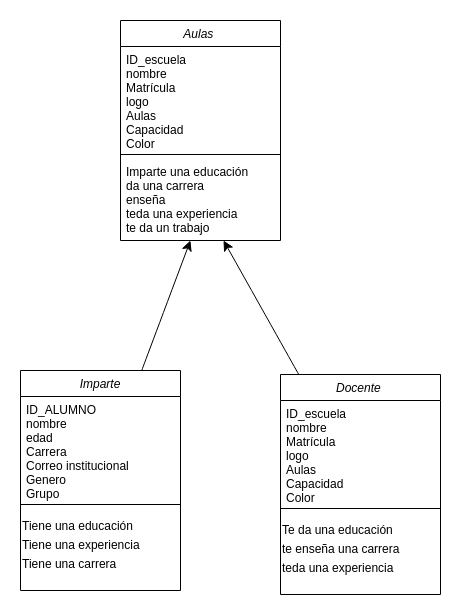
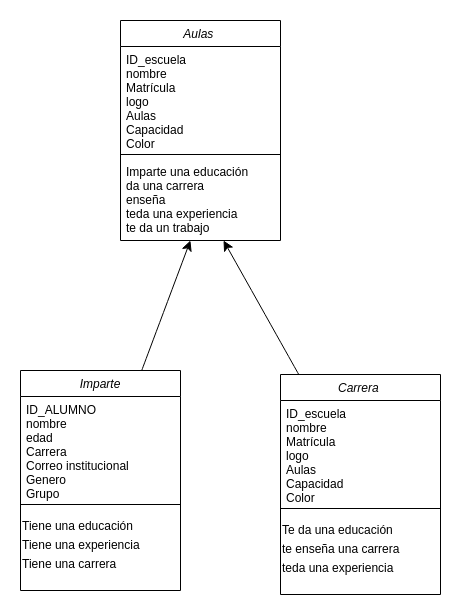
  <mxCell id="0" />
  <mxCell id="1" parent="0" />
  <mxCell id="2" value="Aulas " style="swimlane;fontStyle=2;align=center;verticalAlign=top;childLayout=stackLayout;horizontal=1;startSize=26;horizontalStack=0;resizeParent=1;resizeLast=0;collapsible=1;marginBottom=0;rounded=0;shadow=0;strokeWidth=1;" parent="1" vertex="1"><mxGeometry x="120" y="20" width="160" height="220" as="geometry"><mxRectangle x="230" y="140" width="160" height="26" as="alternateBounds" /></mxGeometry></mxCell>
  <mxCell id="3" value="ID_escuela &#10;nombre &#10;Matrícula &#10;logo&#10;Aulas &#10;Capacidad&#10;Color " style="text;align=left;verticalAlign=top;spacingLeft=4;spacingRight=4;overflow=hidden;rotatable=0;points=[[0,0.5],[1,0.5]];portConstraint=eastwest;" parent="2" vertex="1"><mxGeometry y="26" width="160" height="104" as="geometry" /></mxCell>
  <mxCell id="4" value="" style="line;html=1;strokeWidth=1;align=left;verticalAlign=middle;spacingTop=-1;spacingLeft=3;spacingRight=3;rotatable=0;labelPosition=right;points=[];portConstraint=eastwest;" parent="2" vertex="1"><mxGeometry y="130" width="160" height="8" as="geometry" /></mxCell>
  <mxCell id="5" value="Imparte una educación  &#10;da una carrera  &#10;enseña &#10;teda una experiencia &#10;te da un trabajo &#10;" style="text;align=left;verticalAlign=top;spacingLeft=4;spacingRight=4;overflow=hidden;rotatable=0;points=[[0,0.5],[1,0.5]];portConstraint=eastwest;" parent="1" vertex="1"><mxGeometry x="120" y="158" width="160" height="82" as="geometry" /></mxCell>
  <mxCell id="6" value="Imparte" style="swimlane;fontStyle=2;align=center;verticalAlign=top;childLayout=stackLayout;horizontal=1;startSize=26;horizontalStack=0;resizeParent=1;resizeLast=0;collapsible=1;marginBottom=0;rounded=0;shadow=0;strokeWidth=1;" parent="1" vertex="1"><mxGeometry x="20" y="370" width="160" height="220" as="geometry"><mxRectangle x="230" y="140" width="160" height="26" as="alternateBounds" /></mxGeometry></mxCell>
  <mxCell id="7" value="ID_ALUMNO&#10;nombre &#10;edad&#10;Carrera &#10;Correo institucional &#10;Genero &#10;Grupo" style="text;align=left;verticalAlign=top;spacingLeft=4;spacingRight=4;overflow=hidden;rotatable=0;points=[[0,0.5],[1,0.5]];portConstraint=eastwest;" parent="6" vertex="1"><mxGeometry y="26" width="160" height="104" as="geometry" /></mxCell>
  <mxCell id="8" value="" style="line;html=1;strokeWidth=1;align=left;verticalAlign=middle;spacingTop=-1;spacingLeft=3;spacingRight=3;rotatable=0;labelPosition=right;points=[];portConstraint=eastwest;" parent="6" vertex="1"><mxGeometry y="130" width="160" height="8" as="geometry" /></mxCell>
  <mxCell id="9" value="&lt;font style=&quot;font-size: 12px;&quot;&gt;Tiene una educación&lt;/font&gt;&lt;div&gt;&lt;font style=&quot;font-size: 12px;&quot;&gt;Tiene una experiencia&amp;nbsp;&lt;/font&gt;&lt;/div&gt;&lt;div&gt;&lt;font style=&quot;font-size: 12px;&quot;&gt;Tiene una carrera&amp;nbsp;&lt;/font&gt;&lt;/div&gt;" style="text;html=1;align=left;verticalAlign=middle;resizable=0;points=[];autosize=1;strokeColor=none;fillColor=none;fontSize=16;" parent="6" vertex="1"><mxGeometry y="138" width="160" height="70" as="geometry" /></mxCell>
  <mxCell id="10" style="edgeStyle=none;curved=1;rounded=0;orthogonalLoop=1;jettySize=auto;html=1;fontSize=12;startSize=8;endSize=8;" edge="1" parent="1" source="11" target="5"><mxGeometry relative="1" as="geometry"><mxPoint x="210" y="250" as="targetPoint" /></mxGeometry></mxCell>
- <mxCell id="11" value="Docente " style="swimlane;fontStyle=2;align=center;verticalAlign=top;childLayout=stackLayout;horizontal=1;startSize=26;horizontalStack=0;resizeParent=1;resizeLast=0;collapsible=1;marginBottom=0;rounded=0;shadow=0;strokeWidth=1;" vertex="1" parent="1"><mxGeometry x="280" y="374" width="160" height="220" as="geometry"><mxRectangle x="230" y="140" width="160" height="26" as="alternateBounds" /></mxGeometry></mxCell>
+ <mxCell id="11" value="Carrera " style="swimlane;fontStyle=2;align=center;verticalAlign=top;childLayout=stackLayout;horizontal=1;startSize=26;horizontalStack=0;resizeParent=1;resizeLast=0;collapsible=1;marginBottom=0;rounded=0;shadow=0;strokeWidth=1;" vertex="1" parent="1"><mxGeometry x="280" y="374" width="160" height="220" as="geometry"><mxRectangle x="230" y="140" width="160" height="26" as="alternateBounds" /></mxGeometry></mxCell>
  <mxCell id="12" value="ID_escuela &#10;nombre &#10;Matrícula &#10;logo&#10;Aulas &#10;Capacidad&#10;Color " style="text;align=left;verticalAlign=top;spacingLeft=4;spacingRight=4;overflow=hidden;rotatable=0;points=[[0,0.5],[1,0.5]];portConstraint=eastwest;" vertex="1" parent="11"><mxGeometry y="26" width="160" height="104" as="geometry" /></mxCell>
  <mxCell id="13" value="" style="line;html=1;strokeWidth=1;align=left;verticalAlign=middle;spacingTop=-1;spacingLeft=3;spacingRight=3;rotatable=0;labelPosition=right;points=[];portConstraint=eastwest;" vertex="1" parent="11"><mxGeometry y="130" width="160" height="8" as="geometry" /></mxCell>
  <mxCell id="14" value="&lt;font style=&quot;vertical-align: inherit;&quot;&gt;&lt;font style=&quot;vertical-align: inherit;&quot;&gt;&lt;font style=&quot;vertical-align: inherit;&quot;&gt;&lt;font style=&quot;vertical-align: inherit;&quot;&gt;&lt;font style=&quot;vertical-align: inherit;&quot;&gt;&lt;font style=&quot;vertical-align: inherit; font-size: 12px;&quot;&gt;&lt;font style=&quot;vertical-align: inherit;&quot;&gt;&lt;font style=&quot;vertical-align: inherit;&quot;&gt;&lt;font style=&quot;vertical-align: inherit;&quot;&gt;&lt;font style=&quot;vertical-align: inherit;&quot;&gt;&lt;font style=&quot;vertical-align: inherit;&quot;&gt;&lt;font style=&quot;vertical-align: inherit;&quot;&gt;&lt;font style=&quot;vertical-align: inherit;&quot;&gt;&lt;font style=&quot;vertical-align: inherit;&quot;&gt;Te da una educación&amp;nbsp;&lt;/font&gt;&lt;/font&gt;&lt;/font&gt;&lt;/font&gt;&lt;/font&gt;&lt;/font&gt;&lt;/font&gt;&lt;/font&gt;&lt;/font&gt;&lt;/font&gt;&lt;/font&gt;&lt;/font&gt;&lt;/font&gt;&lt;/font&gt;&lt;div&gt;&lt;span style=&quot;font-size: 12px;&quot;&gt;&lt;font style=&quot;vertical-align: inherit;&quot;&gt;&lt;font style=&quot;vertical-align: inherit;&quot;&gt;te enseña una carrera&amp;nbsp;&lt;/font&gt;&lt;/font&gt;&lt;/span&gt;&lt;/div&gt;&lt;div&gt;&lt;span style=&quot;font-size: 12px;&quot;&gt;&lt;font style=&quot;vertical-align: inherit;&quot;&gt;&lt;font style=&quot;vertical-align: inherit;&quot;&gt;&lt;font style=&quot;vertical-align: inherit;&quot;&gt;&lt;font style=&quot;vertical-align: inherit;&quot;&gt;teda una experiencia&amp;nbsp;&lt;/font&gt;&lt;/font&gt;&lt;/font&gt;&lt;/font&gt;&lt;/span&gt;&lt;/div&gt;" style="text;html=1;align=left;verticalAlign=middle;resizable=0;points=[];autosize=1;strokeColor=none;fillColor=none;fontSize=16;" vertex="1" parent="11"><mxGeometry y="138" width="160" height="70" as="geometry" /></mxCell>
  <mxCell id="15" style="edgeStyle=none;curved=1;rounded=0;orthogonalLoop=1;jettySize=auto;html=1;entryX=0.437;entryY=1;entryDx=0;entryDy=0;entryPerimeter=0;fontSize=12;startSize=8;endSize=8;" edge="1" parent="1" source="6" target="5"><mxGeometry relative="1" as="geometry" /></mxCell>
